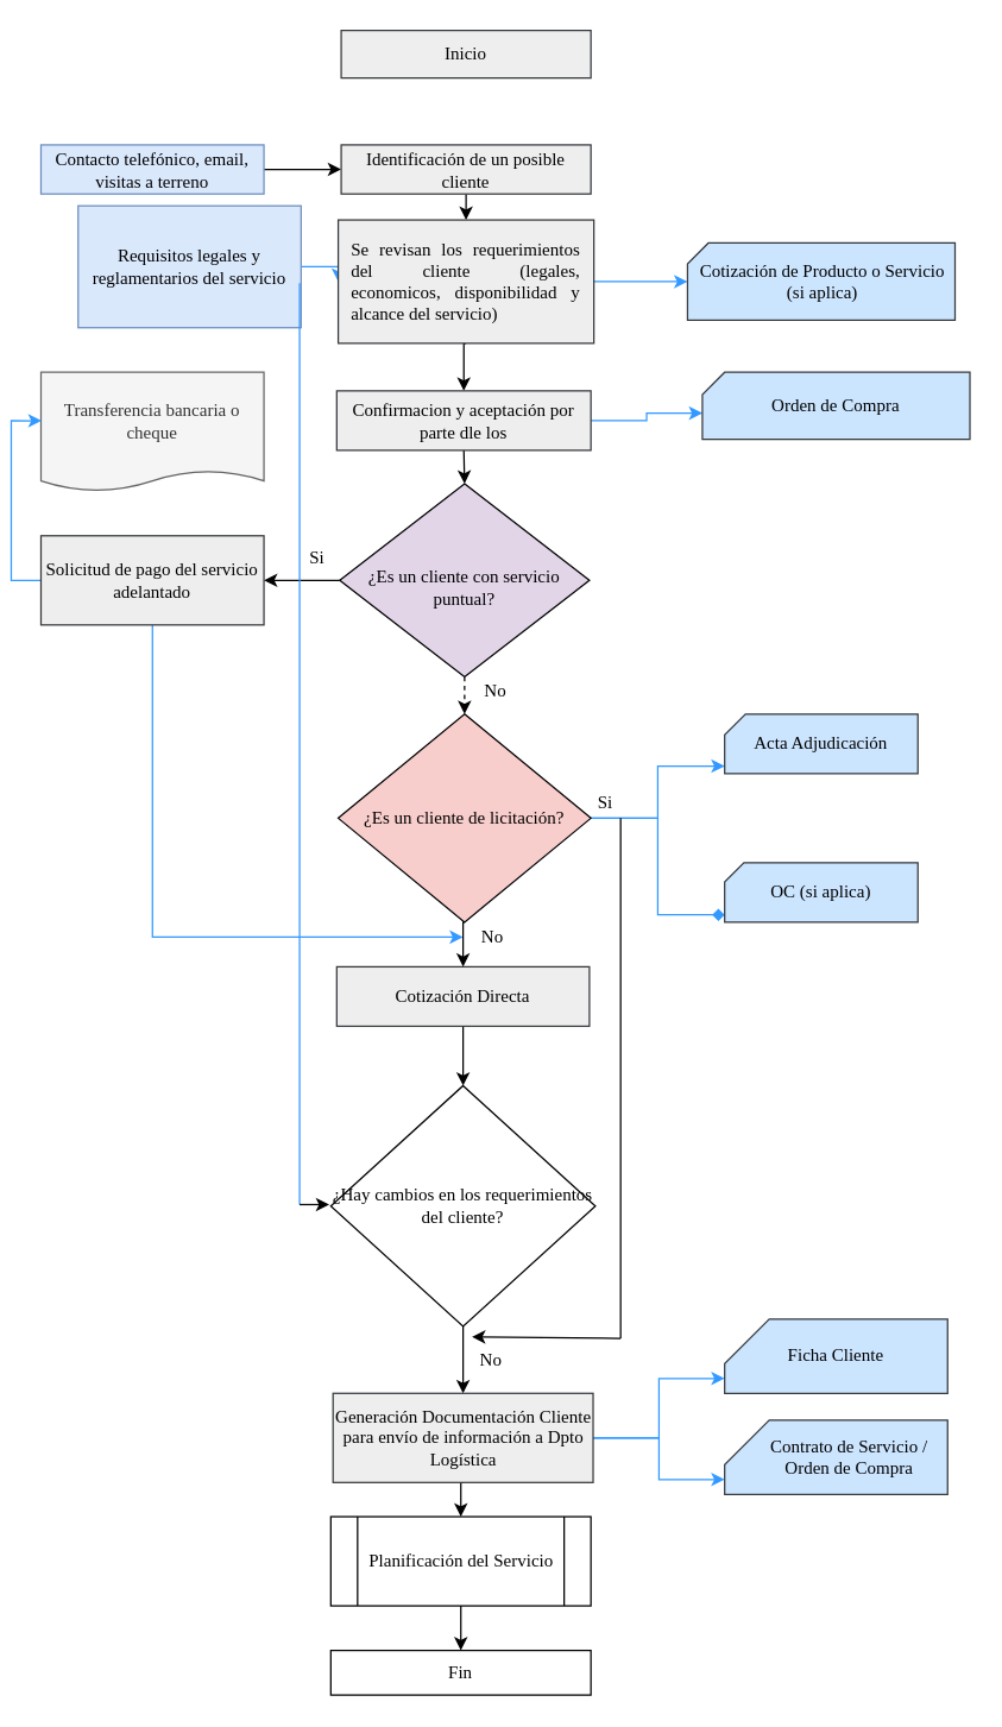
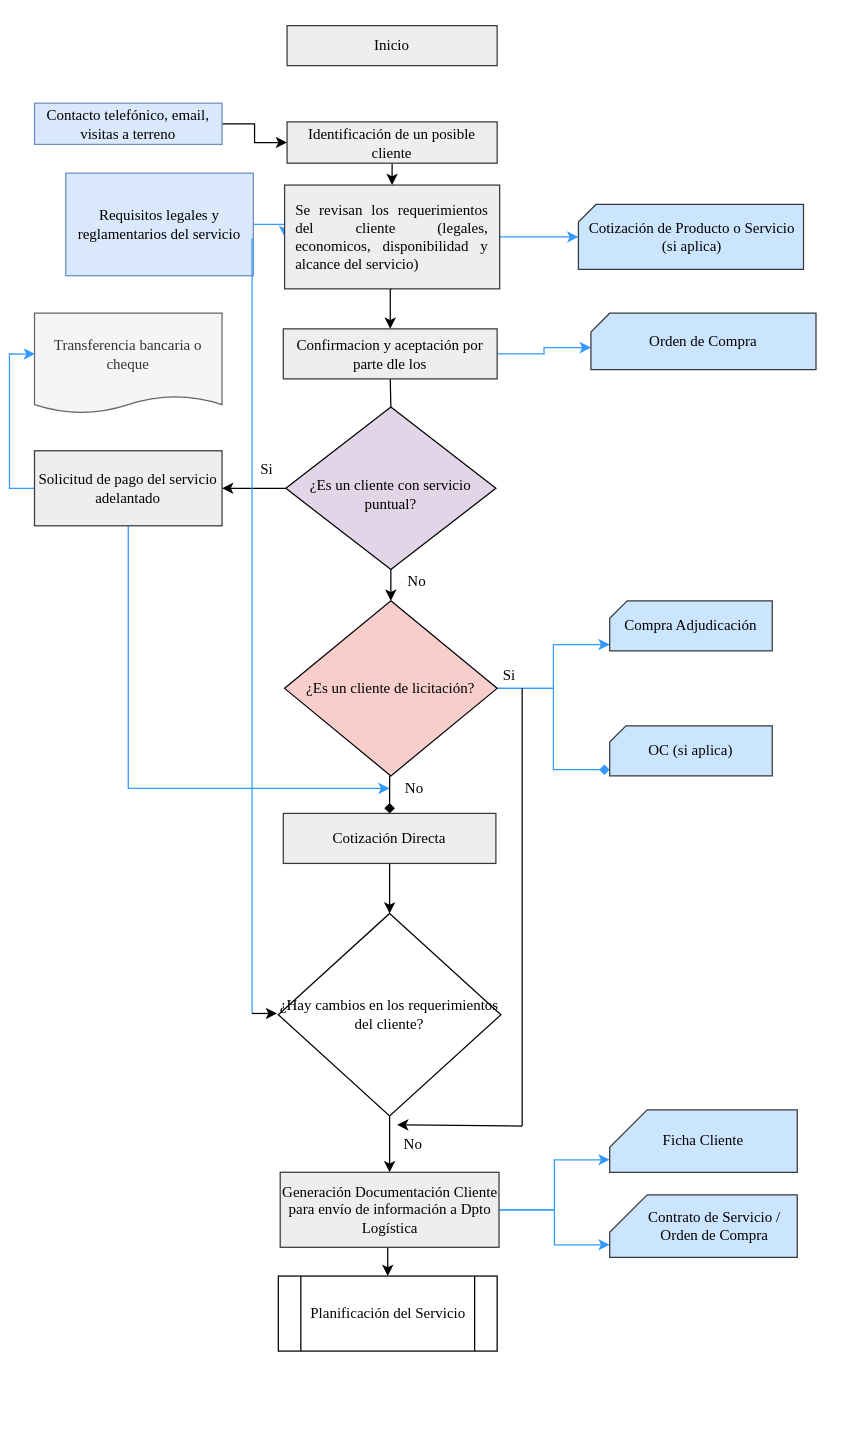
  <mxCell id="0" />
  <mxCell id="1" parent="0" />
  <mxCell id="2" style="edgeStyle=orthogonalEdgeStyle;rounded=0;orthogonalLoop=1;jettySize=auto;html=1;exitX=1;exitY=0.5;exitDx=0;exitDy=0;entryX=0;entryY=0.5;entryDx=0;entryDy=0;fontFamily=Tahoma;" edge="1" parent="1" source="3" target="12"><mxGeometry relative="1" as="geometry" /></mxCell>
- <mxCell id="3" value="Contacto telefónico, email, visitas a terreno" style="rounded=0;whiteSpace=wrap;html=1;fillColor=#dae8fc;strokeColor=#6c8ebf;gradientColor=none;fontFamily=Tahoma;" vertex="1" parent="1"><mxGeometry x="20" y="97" width="150" height="33" as="geometry" /></mxCell>
+ <mxCell id="3" value="Contacto telefónico, email, visitas a terreno" style="rounded=0;whiteSpace=wrap;html=1;fillColor=#dae8fc;strokeColor=#6c8ebf;gradientColor=none;fontFamily=Tahoma;" vertex="1" parent="1"><mxGeometry x="20" y="82" width="150" height="33" as="geometry" /></mxCell>
  <mxCell id="4" style="edgeStyle=orthogonalEdgeStyle;rounded=0;orthogonalLoop=1;jettySize=auto;html=1;exitX=1;exitY=0.5;exitDx=0;exitDy=0;entryX=0;entryY=0.5;entryDx=0;entryDy=0;fontFamily=Tahoma;strokeColor=#3399FF;" edge="1" parent="1" source="5" target="15"><mxGeometry relative="1" as="geometry" /></mxCell>
  <mxCell id="5" value="Requisitos legales y reglamentarios del servicio" style="rounded=0;whiteSpace=wrap;html=1;spacingRight=8;spacingLeft=8;fontFamily=Tahoma;verticalAlign=middle;fillColor=#dae8fc;strokeColor=#6c8ebf;" vertex="1" parent="1"><mxGeometry x="45" y="138" width="150" height="82" as="geometry" /></mxCell>
  <mxCell id="6" value="Transferencia bancaria o cheque" style="shape=document;whiteSpace=wrap;html=1;boundedLbl=1;size=0.172;fillColor=#f5f5f5;strokeColor=#666666;fontColor=#333333;fontFamily=Tahoma;" vertex="1" parent="1"><mxGeometry x="20" y="250" width="150" height="80" as="geometry" /></mxCell>
  <mxCell id="7" style="edgeStyle=orthogonalEdgeStyle;rounded=0;orthogonalLoop=1;jettySize=auto;html=1;exitX=0;exitY=0.5;exitDx=0;exitDy=0;entryX=0.003;entryY=0.408;entryDx=0;entryDy=0;entryPerimeter=0;fontFamily=Tahoma;strokeColor=#3399FF;" edge="1" parent="1" source="9" target="6"><mxGeometry relative="1" as="geometry" /></mxCell>
  <mxCell id="8" style="edgeStyle=orthogonalEdgeStyle;rounded=0;orthogonalLoop=1;jettySize=auto;html=1;exitX=0.5;exitY=1;exitDx=0;exitDy=0;entryX=0;entryY=0.5;entryDx=0;entryDy=0;strokeColor=#3399FF;fillColor=#FFFF00;fontFamily=Tahoma;" edge="1" parent="1" source="9" target="42"><mxGeometry relative="1" as="geometry" /></mxCell>
  <mxCell id="9" value="Solicitud de pago del servicio adelantado" style="rounded=0;whiteSpace=wrap;html=1;fillColor=#eeeeee;strokeColor=#36393d;fontFamily=Tahoma;" vertex="1" parent="1"><mxGeometry x="20" y="360" width="150" height="60" as="geometry" /></mxCell>
  <mxCell id="10" value="&lt;font&gt;Inicio&lt;/font&gt;" style="rounded=0;whiteSpace=wrap;html=1;fillColor=#eeeeee;strokeColor=#36393d;fontFamily=Tahoma;" vertex="1" parent="1"><mxGeometry x="222" y="20" width="168" height="32" as="geometry" /></mxCell>
  <mxCell id="11" style="edgeStyle=orthogonalEdgeStyle;rounded=0;orthogonalLoop=1;jettySize=auto;html=1;exitX=0.5;exitY=1;exitDx=0;exitDy=0;entryX=0.5;entryY=0;entryDx=0;entryDy=0;fontFamily=Tahoma;" edge="1" parent="1" source="12" target="15"><mxGeometry relative="1" as="geometry" /></mxCell>
  <mxCell id="12" value="&lt;font&gt;Identificación de un posible cliente&lt;/font&gt;" style="rounded=0;whiteSpace=wrap;html=1;fillColor=#eeeeee;strokeColor=#36393d;fontFamily=Tahoma;" vertex="1" parent="1"><mxGeometry x="222" y="97" width="168" height="33" as="geometry" /></mxCell>
  <mxCell id="13" style="edgeStyle=orthogonalEdgeStyle;rounded=0;orthogonalLoop=1;jettySize=auto;html=1;exitX=1;exitY=0.5;exitDx=0;exitDy=0;fontFamily=Tahoma;strokeColor=#3399FF;" edge="1" parent="1" source="15" target="36"><mxGeometry relative="1" as="geometry" /></mxCell>
  <mxCell id="14" style="edgeStyle=orthogonalEdgeStyle;rounded=0;orthogonalLoop=1;jettySize=auto;html=1;exitX=0.5;exitY=1;exitDx=0;exitDy=0;entryX=0.5;entryY=0;entryDx=0;entryDy=0;fontFamily=Tahoma;" edge="1" parent="1" source="15" target="18"><mxGeometry relative="1" as="geometry" /></mxCell>
  <mxCell id="15" value="&lt;div style=&quot;text-align: justify&quot;&gt;&lt;span&gt;Se revisan los requerimientos del cliente (legales, economicos, disponibilidad y alcance del servicio)&lt;/span&gt;&lt;/div&gt;" style="rounded=0;whiteSpace=wrap;html=1;perimeterSpacing=0;fillColor=#eeeeee;strokeColor=#36393d;spacingRight=8;spacingLeft=8;spacingTop=3;spacingBottom=3;fontFamily=Tahoma;" vertex="1" parent="1"><mxGeometry x="220" y="147.5" width="172" height="83" as="geometry" /></mxCell>
- <mxCell id="16" style="edgeStyle=orthogonalEdgeStyle;rounded=0;orthogonalLoop=1;jettySize=auto;html=1;exitX=0.5;exitY=1;exitDx=0;exitDy=0;entryX=0.5;entryY=0;entryDx=0;entryDy=0;fontFamily=Tahoma;" edge="1" parent="1" source="18" target="21"><mxGeometry relative="1" as="geometry" /></mxCell>
+ <mxCell id="16" style="edgeStyle=orthogonalEdgeStyle;rounded=0;orthogonalLoop=1;jettySize=auto;html=1;exitX=0.5;exitY=1;exitDx=0;exitDy=0;entryX=0.5;entryY=0;entryDx=0;entryDy=0;fontFamily=Tahoma;endArrow=none;" edge="1" parent="1" source="18" target="21"><mxGeometry relative="1" as="geometry" /></mxCell>
  <mxCell id="17" style="edgeStyle=orthogonalEdgeStyle;rounded=0;orthogonalLoop=1;jettySize=auto;html=1;exitX=1;exitY=0.5;exitDx=0;exitDy=0;fontFamily=Tahoma;fillColor=#cce5ff;strokeColor=#3399FF;entryX=0;entryY=0;entryDx=0;entryDy=27.5;entryPerimeter=0;" edge="1" parent="1" source="18" target="37"><mxGeometry relative="1" as="geometry"><mxPoint x="450" y="280" as="targetPoint" /></mxGeometry></mxCell>
  <mxCell id="18" value="Confirmacion y aceptación por parte dle los" style="rounded=0;whiteSpace=wrap;html=1;spacingRight=8;spacingLeft=8;fontFamily=Tahoma;verticalAlign=middle;fillColor=#eeeeee;strokeColor=#36393d;" vertex="1" parent="1"><mxGeometry x="219" y="262.5" width="171" height="40" as="geometry" /></mxCell>
- <mxCell id="19" style="edgeStyle=orthogonalEdgeStyle;rounded=0;orthogonalLoop=1;jettySize=auto;html=1;exitX=0.5;exitY=1;exitDx=0;exitDy=0;entryX=0.5;entryY=0;entryDx=0;entryDy=0;fontFamily=Tahoma;dashed=1;" edge="1" parent="1" source="21" target="25"><mxGeometry relative="1" as="geometry" /></mxCell>
+ <mxCell id="19" style="edgeStyle=orthogonalEdgeStyle;rounded=0;orthogonalLoop=1;jettySize=auto;html=1;exitX=0.5;exitY=1;exitDx=0;exitDy=0;entryX=0.5;entryY=0;entryDx=0;entryDy=0;fontFamily=Tahoma;" edge="1" parent="1" source="21" target="25"><mxGeometry relative="1" as="geometry" /></mxCell>
  <mxCell id="20" style="edgeStyle=orthogonalEdgeStyle;rounded=0;orthogonalLoop=1;jettySize=auto;html=1;exitX=0;exitY=0.5;exitDx=0;exitDy=0;entryX=1;entryY=0.5;entryDx=0;entryDy=0;fontFamily=Tahoma;" edge="1" parent="1" source="21" target="9"><mxGeometry relative="1" as="geometry" /></mxCell>
  <mxCell id="21" value="¿Es un cliente con servicio puntual?" style="rhombus;whiteSpace=wrap;html=1;spacingTop=9;fontFamily=Tahoma;fillColor=#e1d5e7;" vertex="1" parent="1"><mxGeometry x="221" y="325" width="168" height="130" as="geometry" /></mxCell>
- <mxCell id="22" style="edgeStyle=orthogonalEdgeStyle;rounded=0;orthogonalLoop=1;jettySize=auto;html=1;exitX=0.5;exitY=1;exitDx=0;exitDy=0;entryX=0.5;entryY=0;entryDx=0;entryDy=0;fontFamily=Tahoma;" edge="1" parent="1" source="25" target="35"><mxGeometry relative="1" as="geometry" /></mxCell>
+ <mxCell id="22" style="edgeStyle=orthogonalEdgeStyle;rounded=0;orthogonalLoop=1;jettySize=auto;html=1;exitX=0.5;exitY=1;exitDx=0;exitDy=0;entryX=0.5;entryY=0;entryDx=0;entryDy=0;fontFamily=Tahoma;endArrow=diamond;" edge="1" parent="1" source="25" target="35"><mxGeometry relative="1" as="geometry" /></mxCell>
  <mxCell id="23" style="edgeStyle=orthogonalEdgeStyle;rounded=0;orthogonalLoop=1;jettySize=auto;html=1;exitX=1;exitY=0.5;exitDx=0;exitDy=0;entryX=0;entryY=0;entryDx=0;entryDy=35;entryPerimeter=0;fontFamily=Tahoma;strokeColor=#3399FF;" edge="1" parent="1" source="25" target="38"><mxGeometry relative="1" as="geometry" /></mxCell>
  <mxCell id="24" style="edgeStyle=orthogonalEdgeStyle;rounded=0;orthogonalLoop=1;jettySize=auto;html=1;exitX=1;exitY=0.5;exitDx=0;exitDy=0;entryX=0;entryY=0;entryDx=0;entryDy=35;entryPerimeter=0;fontFamily=Tahoma;strokeColor=#3399FF;endArrow=diamond;" edge="1" parent="1" source="25" target="45"><mxGeometry relative="1" as="geometry" /></mxCell>
  <mxCell id="25" value="¿Es un cliente de licitación?" style="rhombus;whiteSpace=wrap;html=1;fontFamily=Tahoma;fillColor=#f8cecc;" vertex="1" parent="1"><mxGeometry x="220" y="480" width="170" height="140" as="geometry" /></mxCell>
  <mxCell id="26" style="edgeStyle=orthogonalEdgeStyle;rounded=0;orthogonalLoop=1;jettySize=auto;html=1;exitX=0.5;exitY=1;exitDx=0;exitDy=0;entryX=0.5;entryY=0;entryDx=0;entryDy=0;fontFamily=Tahoma;" edge="1" parent="1" source="27" target="31"><mxGeometry relative="1" as="geometry" /></mxCell>
  <mxCell id="27" value="¿Hay cambios en los requerimientos del cliente?" style="rhombus;whiteSpace=wrap;html=1;fontFamily=Tahoma;" vertex="1" parent="1"><mxGeometry x="215" y="730" width="178" height="162" as="geometry" /></mxCell>
  <mxCell id="28" style="edgeStyle=orthogonalEdgeStyle;rounded=0;orthogonalLoop=1;jettySize=auto;html=1;exitX=0.5;exitY=1;exitDx=0;exitDy=0;entryX=0.5;entryY=0;entryDx=0;entryDy=0;fontFamily=Tahoma;" edge="1" parent="1" source="31" target="33"><mxGeometry relative="1" as="geometry" /></mxCell>
  <mxCell id="29" style="edgeStyle=orthogonalEdgeStyle;rounded=0;orthogonalLoop=1;jettySize=auto;html=1;exitX=1;exitY=0.5;exitDx=0;exitDy=0;entryX=0;entryY=0;entryDx=0;entryDy=40;entryPerimeter=0;fontFamily=Tahoma;fillColor=#ffff88;strokeColor=#3399FF;" edge="1" parent="1" source="31" target="39"><mxGeometry relative="1" as="geometry" /></mxCell>
  <mxCell id="30" style="edgeStyle=orthogonalEdgeStyle;rounded=0;orthogonalLoop=1;jettySize=auto;html=1;exitX=1;exitY=0.5;exitDx=0;exitDy=0;entryX=0;entryY=0;entryDx=0;entryDy=40;entryPerimeter=0;fontFamily=Tahoma;fillColor=#cce5ff;strokeColor=#3399FF;" edge="1" parent="1" source="31" target="40"><mxGeometry relative="1" as="geometry" /></mxCell>
  <mxCell id="31" value="Generación Documentación Cliente para envío de información a Dpto Logística" style="rounded=0;whiteSpace=wrap;html=1;fillColor=#eeeeee;strokeColor=#36393d;fontFamily=Tahoma;" vertex="1" parent="1"><mxGeometry x="216.5" y="937" width="175" height="60" as="geometry" /></mxCell>
- <mxCell id="32" style="edgeStyle=orthogonalEdgeStyle;rounded=0;orthogonalLoop=1;jettySize=auto;html=1;exitX=0.5;exitY=1;exitDx=0;exitDy=0;entryX=0.5;entryY=0;entryDx=0;entryDy=0;fontFamily=Tahoma;" edge="1" parent="1" source="33" target="44"><mxGeometry relative="1" as="geometry" /></mxCell>
  <mxCell id="33" value="Planificación del Servicio" style="shape=process;whiteSpace=wrap;html=1;backgroundOutline=1;fontFamily=Tahoma;" vertex="1" parent="1"><mxGeometry x="215" y="1020" width="175" height="60" as="geometry" /></mxCell>
  <mxCell id="34" style="edgeStyle=orthogonalEdgeStyle;rounded=0;orthogonalLoop=1;jettySize=auto;html=1;exitX=0.5;exitY=1;exitDx=0;exitDy=0;entryX=0.5;entryY=0;entryDx=0;entryDy=0;fontFamily=Tahoma;" edge="1" parent="1" source="35" target="27"><mxGeometry relative="1" as="geometry" /></mxCell>
  <mxCell id="35" value="Cotización Directa" style="rounded=0;whiteSpace=wrap;html=1;fillColor=#eeeeee;strokeColor=#36393d;fontFamily=Tahoma;" vertex="1" parent="1"><mxGeometry x="219" y="650" width="170" height="40" as="geometry" /></mxCell>
  <mxCell id="36" value="Cotización de Producto o Servicio (si aplica)" style="shape=card;whiteSpace=wrap;html=1;size=14;fillColor=#cce5ff;strokeColor=#36393d;fontFamily=Tahoma;spacingLeft=2;" vertex="1" parent="1"><mxGeometry x="455" y="163" width="180" height="52" as="geometry" /></mxCell>
  <mxCell id="37" value="Orden de Compra" style="shape=card;whiteSpace=wrap;html=1;size=15;fillColor=#cce5ff;strokeColor=#36393d;fontFamily=Tahoma;" vertex="1" parent="1"><mxGeometry x="465" y="250" width="180" height="45" as="geometry" /></mxCell>
- <mxCell id="38" value="Acta Adjudicación" style="shape=card;whiteSpace=wrap;html=1;size=14;fillColor=#cce5ff;strokeColor=#36393d;fontFamily=Tahoma;" vertex="1" parent="1"><mxGeometry x="480" y="480" width="130" height="40" as="geometry" /></mxCell>
+ <mxCell id="38" value="Compra Adjudicación" style="shape=card;whiteSpace=wrap;html=1;size=14;fillColor=#cce5ff;strokeColor=#36393d;fontFamily=Tahoma;" vertex="1" parent="1"><mxGeometry x="480" y="480" width="130" height="40" as="geometry" /></mxCell>
  <mxCell id="39" value="Contrato de Servicio / Orden de Compra" style="shape=card;whiteSpace=wrap;html=1;spacingLeft=18;fillColor=#cce5ff;strokeColor=#36393d;fontFamily=Tahoma;" vertex="1" parent="1"><mxGeometry x="480" y="955" width="150" height="50" as="geometry" /></mxCell>
  <mxCell id="40" value="Ficha Cliente" style="shape=card;whiteSpace=wrap;html=1;fillColor=#cce5ff;strokeColor=#36393d;fontFamily=Tahoma;" vertex="1" parent="1"><mxGeometry x="480" y="887" width="150" height="50" as="geometry" /></mxCell>
  <mxCell id="41" value="No" style="text;html=1;strokeColor=none;fillColor=none;align=center;verticalAlign=middle;whiteSpace=wrap;rounded=0;fontFamily=Tahoma;" vertex="1" parent="1"><mxGeometry x="306" y="455" width="40" height="20" as="geometry" /></mxCell>
  <mxCell id="42" value="No" style="text;html=1;strokeColor=none;fillColor=none;align=center;verticalAlign=middle;whiteSpace=wrap;rounded=0;fontFamily=Tahoma;" vertex="1" parent="1"><mxGeometry x="304" y="620" width="40" height="20" as="geometry" /></mxCell>
  <mxCell id="43" value="No" style="text;html=1;strokeColor=none;fillColor=none;align=center;verticalAlign=middle;whiteSpace=wrap;rounded=0;fontFamily=Tahoma;" vertex="1" parent="1"><mxGeometry x="302.5" y="904.5" width="40" height="20" as="geometry" /></mxCell>
- <mxCell id="44" value="Fin" style="rounded=0;whiteSpace=wrap;html=1;fontFamily=Tahoma;" vertex="1" parent="1"><mxGeometry x="215" y="1110" width="175" height="30" as="geometry" /></mxCell>
  <mxCell id="45" value="OC (si aplica)" style="shape=card;whiteSpace=wrap;html=1;size=13;fillColor=#cce5ff;strokeColor=#36393d;fontFamily=Tahoma;" vertex="1" parent="1"><mxGeometry x="480" y="580" width="130" height="40" as="geometry" /></mxCell>
  <mxCell id="46" value="Si" style="text;html=1;strokeColor=none;fillColor=none;align=center;verticalAlign=middle;whiteSpace=wrap;rounded=0;fontFamily=Tahoma;" vertex="1" parent="1"><mxGeometry x="380" y="530" width="40" height="20" as="geometry" /></mxCell>
  <mxCell id="47" value="" style="endArrow=none;html=1;fontFamily=Tahoma;entryX=0.75;entryY=1;entryDx=0;entryDy=0;" edge="1" parent="1" target="46"><mxGeometry width="50" height="50" relative="1" as="geometry"><mxPoint x="410" y="900" as="sourcePoint" /><mxPoint x="420" y="590" as="targetPoint" /></mxGeometry></mxCell>
  <mxCell id="48" value="" style="endArrow=classic;html=1;fontFamily=Tahoma;" edge="1" parent="1"><mxGeometry width="50" height="50" relative="1" as="geometry"><mxPoint x="410" y="900" as="sourcePoint" /><mxPoint x="310" y="899" as="targetPoint" /></mxGeometry></mxCell>
  <mxCell id="49" value="Si" style="text;html=1;strokeColor=none;fillColor=none;align=center;verticalAlign=middle;whiteSpace=wrap;rounded=0;fontFamily=Tahoma;" vertex="1" parent="1"><mxGeometry x="186" y="365" width="40" height="20" as="geometry" /></mxCell>
  <mxCell id="50" value="" style="endArrow=none;html=1;fontFamily=Tahoma;entryX=0.75;entryY=1;entryDx=0;entryDy=0;fillColor=#cce5ff;strokeColor=#3399FF;" edge="1" parent="1"><mxGeometry width="50" height="50" relative="1" as="geometry"><mxPoint x="194" y="810" as="sourcePoint" /><mxPoint x="194" y="190" as="targetPoint" /></mxGeometry></mxCell>
  <mxCell id="51" value="" style="endArrow=classic;html=1;fontFamily=Tahoma;" edge="1" parent="1"><mxGeometry width="50" height="50" relative="1" as="geometry"><mxPoint x="194" y="810" as="sourcePoint" /><mxPoint x="214" y="810" as="targetPoint" /></mxGeometry></mxCell>
